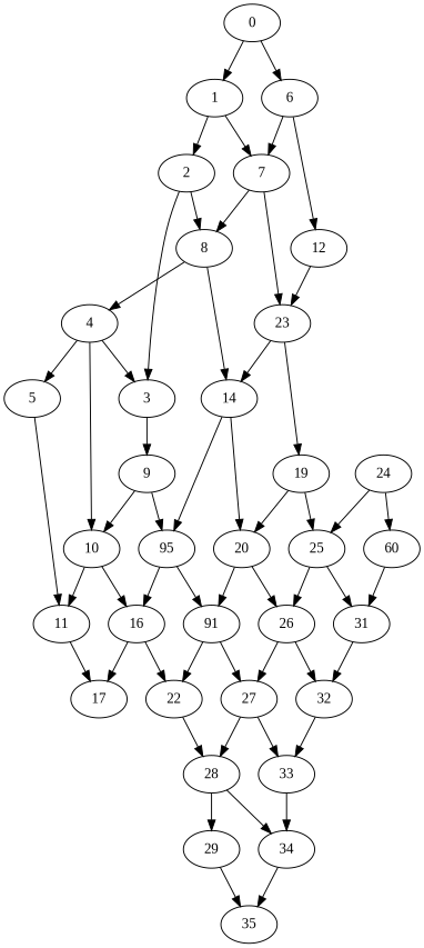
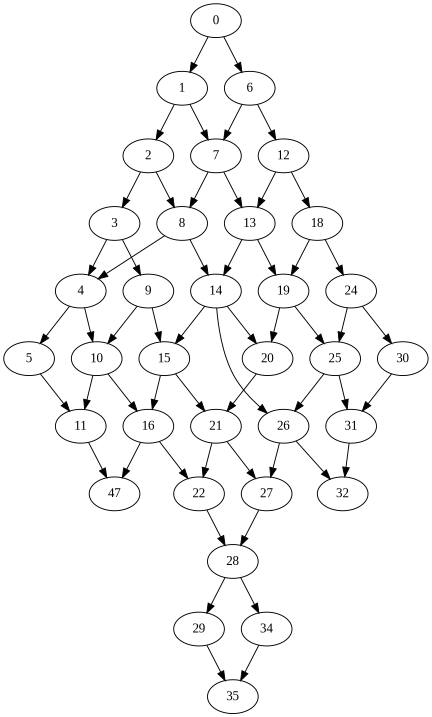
  digraph {
    fontname="Liberation Serif"
    node [fontname="Liberation Serif"]
    edge [fontname="Liberation Serif"]
    n1 [label=0]
    n2 [label=1]
    n3 [label=6]
    n4 [label=2]
    n5 [label=7]
    n6 [label=12]
    n7 [label=3]
    n8 [label=8]
-   n9 [label=23]
+   n9 [label=13]
    n10 [label=4]
    n11 [label=9]
    n12 [label=14]
    n13 [label=5]
    n14 [label=10]
-   n15 [label=95]
+   n15 [label=15]
    n16 [label=11]
    n17 [label=16]
-   n18 [label=17]
+   n18 [label=47]
+   n19 [label=18]
    n20 [label=19]
    n21 [label=20]
-   n22 [label=91]
+   n22 [label=21]
    n23 [label=22]
    n24 [label=24]
    n25 [label=25]
    n26 [label=26]
    n27 [label=27]
    n28 [label=28]
-   n29 [label=60]
+   n29 [label=30]
    n30 [label=31]
    n31 [label=32]
-   n32 [label=33]
    n33 [label=29]
    n34 [label=34]
    n35 [label=35]
    n1 -> n2
    n1 -> n3
    n2 -> n4
    n2 -> n5
    n3 -> n5
    n3 -> n6
    n4 -> n7
    n4 -> n8
    n5 -> n8
    n5 -> n9
    n6 -> n9
-   n10 -> n7
+   n6 -> n19
+   n7 -> n10
    n7 -> n11
    n8 -> n10
    n8 -> n12
    n9 -> n12
    n9 -> n20
    n10 -> n13
    n10 -> n14
    n11 -> n14
    n11 -> n15
    n12 -> n15
    n12 -> n21
    n13 -> n16
    n14 -> n16
    n14 -> n17
    n15 -> n17
    n15 -> n22
    n16 -> n18
    n17 -> n18
    n17 -> n23
+   n19 -> n20
+   n19 -> n24
    n20 -> n21
    n20 -> n25
    n21 -> n22
-   n21 -> n26
+   n12 -> n26
    n22 -> n23
    n22 -> n27
    n23 -> n28
    n24 -> n25
    n24 -> n29
    n25 -> n26
    n25 -> n30
    n26 -> n27
    n26 -> n31
    n27 -> n28
-   n27 -> n32
    n28 -> n33
    n28 -> n34
    n29 -> n30
    n30 -> n31
-   n31 -> n32
-   n32 -> n34
    n33 -> n35
    n34 -> n35
  }
